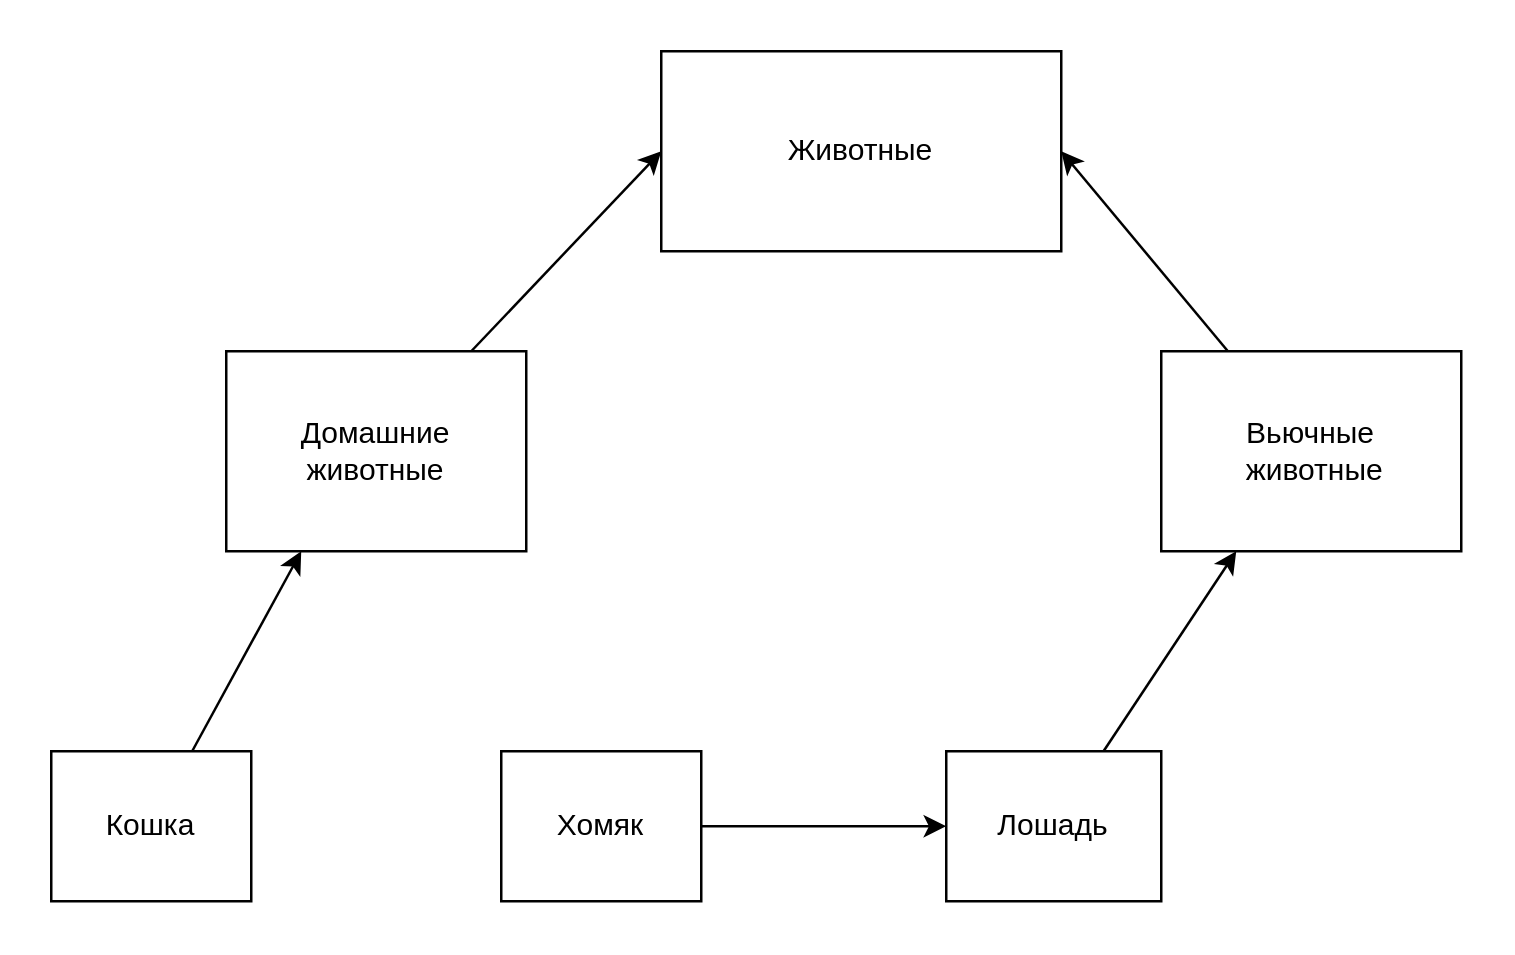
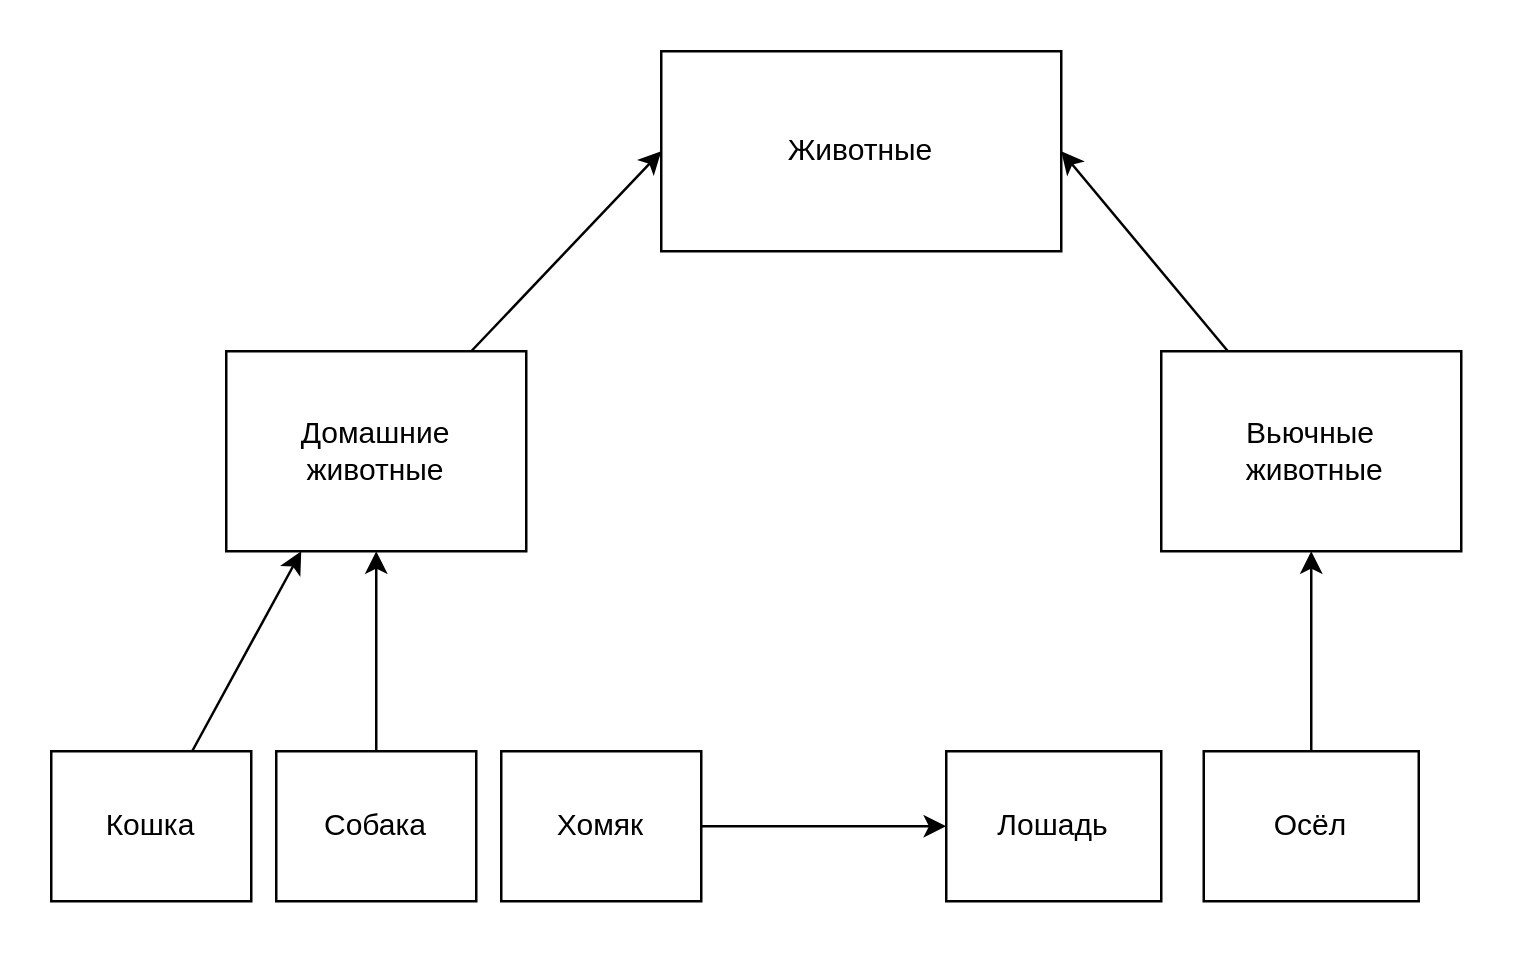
  <mxCell id="0" />
  <mxCell id="1" parent="0" />
  <mxCell id="2" value="Животные&lt;br&gt;" style="rounded=0;whiteSpace=wrap;html=1;" vertex="1" parent="1"><mxGeometry x="264" y="20" width="160" height="80" as="geometry" /></mxCell>
  <mxCell id="3" style="edgeStyle=none;html=1;entryX=0;entryY=0.5;entryDx=0;entryDy=0;" edge="1" parent="1" source="4" target="2"><mxGeometry relative="1" as="geometry" /></mxCell>
  <mxCell id="4" value="Домашние &lt;br&gt;животные" style="rounded=0;whiteSpace=wrap;html=1;" vertex="1" parent="1"><mxGeometry x="90" y="140" width="120" height="80" as="geometry" /></mxCell>
  <mxCell id="5" style="edgeStyle=none;html=1;entryX=1;entryY=0.5;entryDx=0;entryDy=0;" edge="1" parent="1" source="6" target="2"><mxGeometry relative="1" as="geometry" /></mxCell>
  <mxCell id="6" value="Вьючные&lt;br&gt;&amp;nbsp;животные" style="rounded=0;whiteSpace=wrap;html=1;" vertex="1" parent="1"><mxGeometry x="464" y="140" width="120" height="80" as="geometry" /></mxCell>
  <mxCell id="7" style="edgeStyle=none;html=1;entryX=0.25;entryY=1;entryDx=0;entryDy=0;" edge="1" parent="1" source="8" target="4"><mxGeometry relative="1" as="geometry" /></mxCell>
  <mxCell id="8" value="Кошка" style="rounded=0;whiteSpace=wrap;html=1;" vertex="1" parent="1"><mxGeometry x="20" y="300" width="80" height="60" as="geometry" /></mxCell>
+ <mxCell id="9" style="edgeStyle=none;html=1;entryX=0.5;entryY=1;entryDx=0;entryDy=0;" edge="1" parent="1" source="10" target="4"><mxGeometry relative="1" as="geometry" /></mxCell>
+ <mxCell id="10" value="Собака" style="rounded=0;whiteSpace=wrap;html=1;" vertex="1" parent="1"><mxGeometry x="110" y="300" width="80" height="60" as="geometry" /></mxCell>
  <mxCell id="11" style="edgeStyle=none;html=1;" edge="1" parent="1" source="12" target="14"><mxGeometry relative="1" as="geometry" /></mxCell>
  <mxCell id="12" value="Хомяк" style="rounded=0;whiteSpace=wrap;html=1;" vertex="1" parent="1"><mxGeometry x="200" y="300" width="80" height="60" as="geometry" /></mxCell>
- <mxCell id="13" style="edgeStyle=none;html=1;entryX=0.25;entryY=1;entryDx=0;entryDy=0;" edge="1" parent="1" source="14" target="6"><mxGeometry relative="1" as="geometry" /></mxCell>
  <mxCell id="14" value="Лошадь" style="rounded=0;whiteSpace=wrap;html=1;" vertex="1" parent="1"><mxGeometry x="378" y="300" width="86" height="60" as="geometry" /></mxCell>
+ <mxCell id="15" style="edgeStyle=none;html=1;entryX=0.5;entryY=1;entryDx=0;entryDy=0;" edge="1" parent="1" source="16" target="6"><mxGeometry relative="1" as="geometry" /></mxCell>
+ <mxCell id="16" value="Осёл" style="rounded=0;whiteSpace=wrap;html=1;" vertex="1" parent="1"><mxGeometry x="481" y="300" width="86" height="60" as="geometry" /></mxCell>
